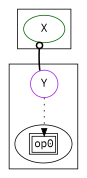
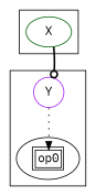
  digraph {
    fontname="IBM Plex Mono"
    node [fontname="IBM Plex Mono"]
    edge [fontname="IBM Plex Mono"]
    X [color=darkgreen shape=ellipse]
    Y [color=purple shape=circle]
    n3 [label=<<table><tr><td port="op0">op0</td></tr></table>>]
    subgraph cluster_1 {
      X
    }
    subgraph cluster_2 {
      Y
      n3
    }
-   Y -> X [arrowhead=odot style=bold]
+   X -> Y [arrowhead=odot style=bold]
    Y -> n3 [arrowhead=normal headport=op0 style=dotted]
  }
